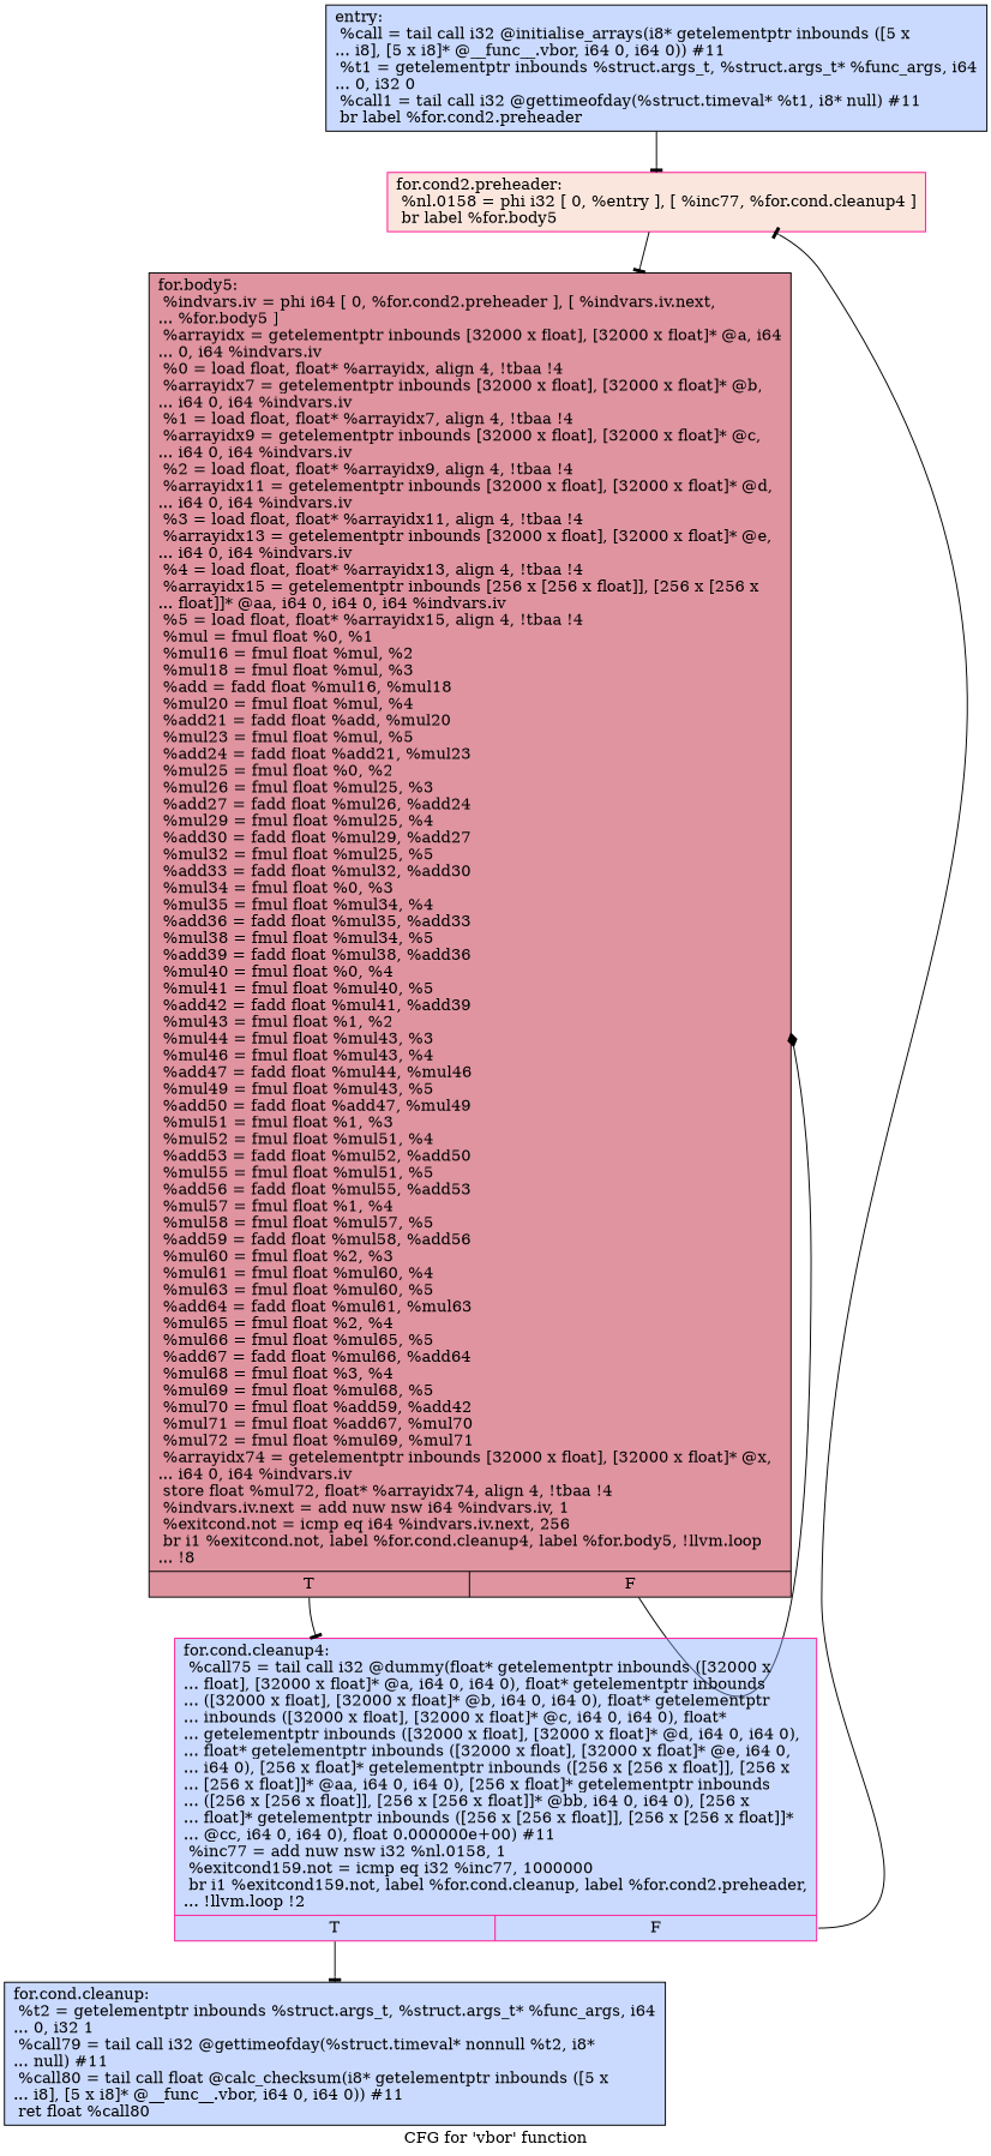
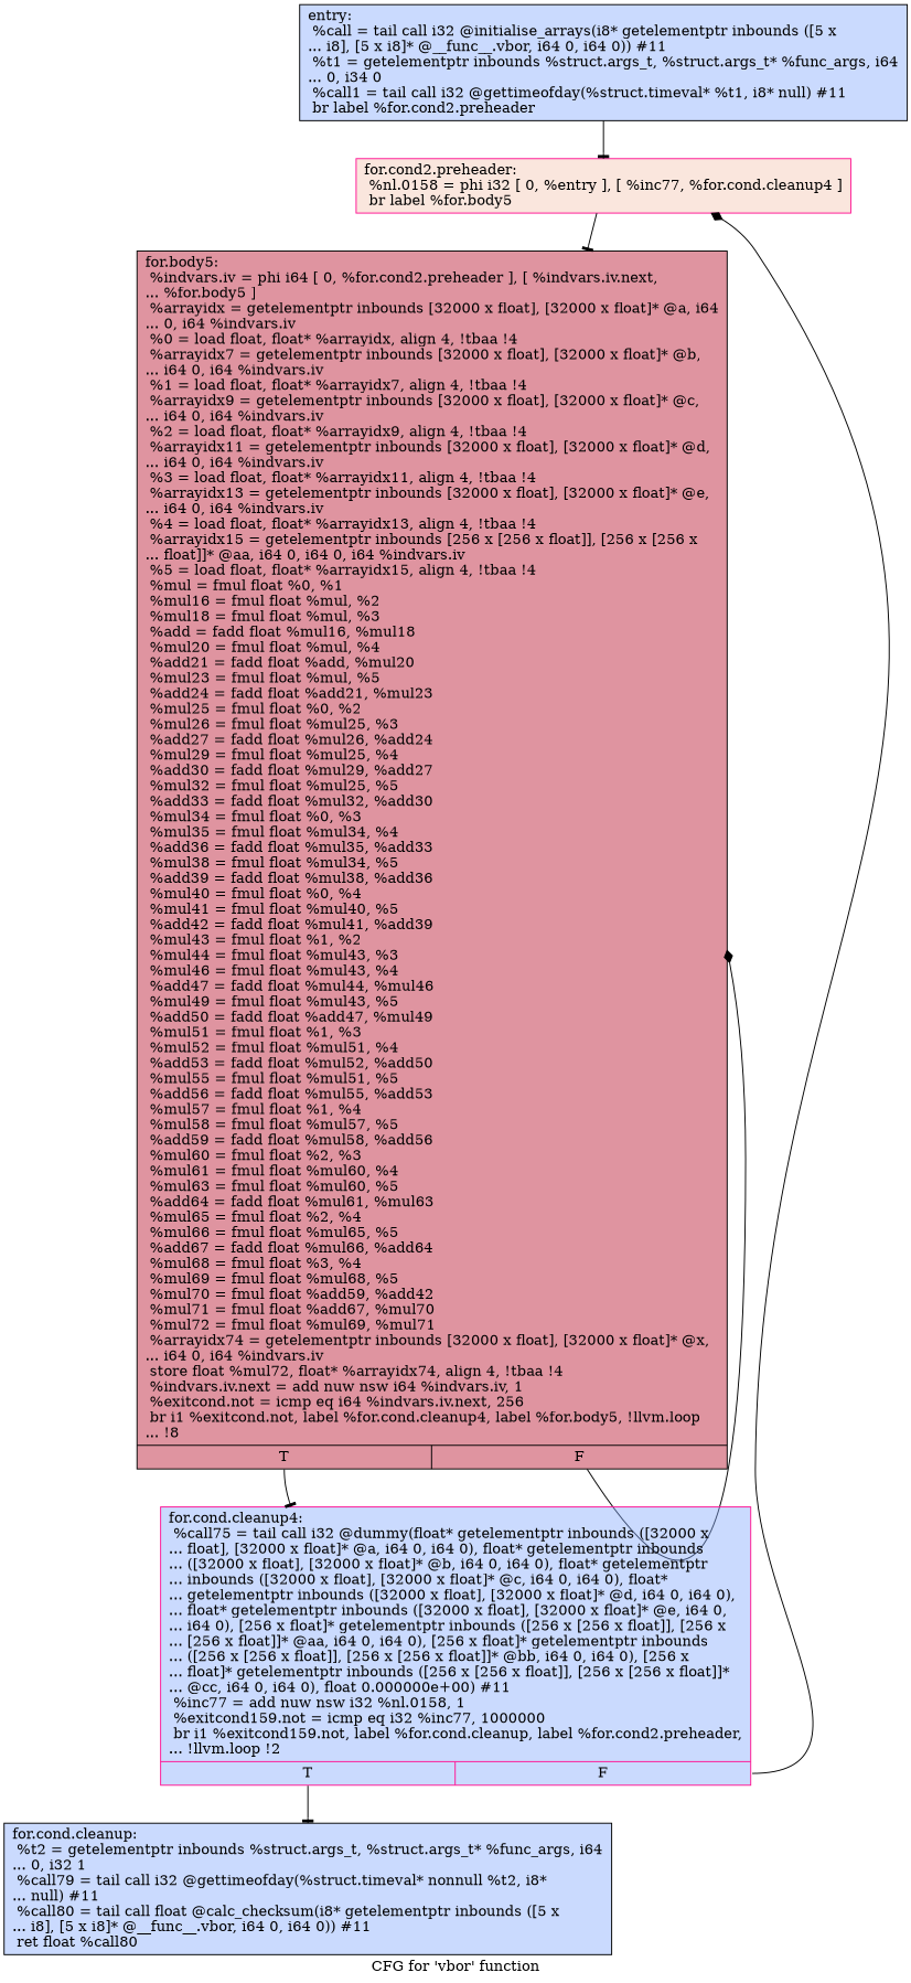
  digraph {
    label="CFG for 'vbor' function"
    node [color=black fillcolor="#88abfd70" shape=record style=filled]
    edge [arrowhead=tee]
-   n1 [label="{entry:\l  %call = tail call i32 @initialise_arrays(i8* getelementptr inbounds ([5 x\l... i8], [5 x i8]* @__func__.vbor, i64 0, i64 0)) #11\l  %t1 = getelementptr inbounds %struct.args_t, %struct.args_t* %func_args, i64\l... 0, i32 0\l  %call1 = tail call i32 @gettimeofday(%struct.timeval* %t1, i8* null) #11\l  br label %for.cond2.preheader\l}"]
+   n1 [label="{entry:\l  %call = tail call i32 @initialise_arrays(i8* getelementptr inbounds ([5 x\l... i8], [5 x i8]* @__func__.vbor, i64 0, i64 0)) #11\l  %t1 = getelementptr inbounds %struct.args_t, %struct.args_t* %func_args, i64\l... 0, i34 0\l  %call1 = tail call i32 @gettimeofday(%struct.timeval* %t1, i8* null) #11\l  br label %for.cond2.preheader\l}"]
    n2 [color=deeppink fillcolor="#f3c7b170" label="{for.cond2.preheader:                              \l  %nl.0158 = phi i32 [ 0, %entry ], [ %inc77, %for.cond.cleanup4 ]\l  br label %for.body5\l}"]
    n3 [fillcolor="#b70d2870" label="{for.body5:                                        \l  %indvars.iv = phi i64 [ 0, %for.cond2.preheader ], [ %indvars.iv.next,\l... %for.body5 ]\l  %arrayidx = getelementptr inbounds [32000 x float], [32000 x float]* @a, i64\l... 0, i64 %indvars.iv\l  %0 = load float, float* %arrayidx, align 4, !tbaa !4\l  %arrayidx7 = getelementptr inbounds [32000 x float], [32000 x float]* @b,\l... i64 0, i64 %indvars.iv\l  %1 = load float, float* %arrayidx7, align 4, !tbaa !4\l  %arrayidx9 = getelementptr inbounds [32000 x float], [32000 x float]* @c,\l... i64 0, i64 %indvars.iv\l  %2 = load float, float* %arrayidx9, align 4, !tbaa !4\l  %arrayidx11 = getelementptr inbounds [32000 x float], [32000 x float]* @d,\l... i64 0, i64 %indvars.iv\l  %3 = load float, float* %arrayidx11, align 4, !tbaa !4\l  %arrayidx13 = getelementptr inbounds [32000 x float], [32000 x float]* @e,\l... i64 0, i64 %indvars.iv\l  %4 = load float, float* %arrayidx13, align 4, !tbaa !4\l  %arrayidx15 = getelementptr inbounds [256 x [256 x float]], [256 x [256 x\l... float]]* @aa, i64 0, i64 0, i64 %indvars.iv\l  %5 = load float, float* %arrayidx15, align 4, !tbaa !4\l  %mul = fmul float %0, %1\l  %mul16 = fmul float %mul, %2\l  %mul18 = fmul float %mul, %3\l  %add = fadd float %mul16, %mul18\l  %mul20 = fmul float %mul, %4\l  %add21 = fadd float %add, %mul20\l  %mul23 = fmul float %mul, %5\l  %add24 = fadd float %add21, %mul23\l  %mul25 = fmul float %0, %2\l  %mul26 = fmul float %mul25, %3\l  %add27 = fadd float %mul26, %add24\l  %mul29 = fmul float %mul25, %4\l  %add30 = fadd float %mul29, %add27\l  %mul32 = fmul float %mul25, %5\l  %add33 = fadd float %mul32, %add30\l  %mul34 = fmul float %0, %3\l  %mul35 = fmul float %mul34, %4\l  %add36 = fadd float %mul35, %add33\l  %mul38 = fmul float %mul34, %5\l  %add39 = fadd float %mul38, %add36\l  %mul40 = fmul float %0, %4\l  %mul41 = fmul float %mul40, %5\l  %add42 = fadd float %mul41, %add39\l  %mul43 = fmul float %1, %2\l  %mul44 = fmul float %mul43, %3\l  %mul46 = fmul float %mul43, %4\l  %add47 = fadd float %mul44, %mul46\l  %mul49 = fmul float %mul43, %5\l  %add50 = fadd float %add47, %mul49\l  %mul51 = fmul float %1, %3\l  %mul52 = fmul float %mul51, %4\l  %add53 = fadd float %mul52, %add50\l  %mul55 = fmul float %mul51, %5\l  %add56 = fadd float %mul55, %add53\l  %mul57 = fmul float %1, %4\l  %mul58 = fmul float %mul57, %5\l  %add59 = fadd float %mul58, %add56\l  %mul60 = fmul float %2, %3\l  %mul61 = fmul float %mul60, %4\l  %mul63 = fmul float %mul60, %5\l  %add64 = fadd float %mul61, %mul63\l  %mul65 = fmul float %2, %4\l  %mul66 = fmul float %mul65, %5\l  %add67 = fadd float %mul66, %add64\l  %mul68 = fmul float %3, %4\l  %mul69 = fmul float %mul68, %5\l  %mul70 = fmul float %add59, %add42\l  %mul71 = fmul float %add67, %mul70\l  %mul72 = fmul float %mul69, %mul71\l  %arrayidx74 = getelementptr inbounds [32000 x float], [32000 x float]* @x,\l... i64 0, i64 %indvars.iv\l  store float %mul72, float* %arrayidx74, align 4, !tbaa !4\l  %indvars.iv.next = add nuw nsw i64 %indvars.iv, 1\l  %exitcond.not = icmp eq i64 %indvars.iv.next, 256\l  br i1 %exitcond.not, label %for.cond.cleanup4, label %for.body5, !llvm.loop\l... !8\l|{<s0>T|<s1>F}}"]
    n4 [color=deeppink label="{for.cond.cleanup4:                                \l  %call75 = tail call i32 @dummy(float* getelementptr inbounds ([32000 x\l... float], [32000 x float]* @a, i64 0, i64 0), float* getelementptr inbounds\l... ([32000 x float], [32000 x float]* @b, i64 0, i64 0), float* getelementptr\l... inbounds ([32000 x float], [32000 x float]* @c, i64 0, i64 0), float*\l... getelementptr inbounds ([32000 x float], [32000 x float]* @d, i64 0, i64 0),\l... float* getelementptr inbounds ([32000 x float], [32000 x float]* @e, i64 0,\l... i64 0), [256 x float]* getelementptr inbounds ([256 x [256 x float]], [256 x\l... [256 x float]]* @aa, i64 0, i64 0), [256 x float]* getelementptr inbounds\l... ([256 x [256 x float]], [256 x [256 x float]]* @bb, i64 0, i64 0), [256 x\l... float]* getelementptr inbounds ([256 x [256 x float]], [256 x [256 x float]]*\l... @cc, i64 0, i64 0), float 0.000000e+00) #11\l  %inc77 = add nuw nsw i32 %nl.0158, 1\l  %exitcond159.not = icmp eq i32 %inc77, 1000000\l  br i1 %exitcond159.not, label %for.cond.cleanup, label %for.cond2.preheader,\l... !llvm.loop !2\l|{<s0>T|<s1>F}}"]
    n5 [label="{for.cond.cleanup:                                 \l  %t2 = getelementptr inbounds %struct.args_t, %struct.args_t* %func_args, i64\l... 0, i32 1\l  %call79 = tail call i32 @gettimeofday(%struct.timeval* nonnull %t2, i8*\l... null) #11\l  %call80 = tail call float @calc_checksum(i8* getelementptr inbounds ([5 x\l... i8], [5 x i8]* @__func__.vbor, i64 0, i64 0)) #11\l  ret float %call80\l}"]
    n1 -> n2
    n2 -> n3
    n3 -> n3 [arrowhead=diamond tailport=s1]
    n3 -> n4 [tailport=s0]
-   n4 -> n2 [tailport=s1]
+   n4 -> n2 [arrowhead=diamond tailport=s1]
    n4 -> n5 [tailport=s0]
  }
